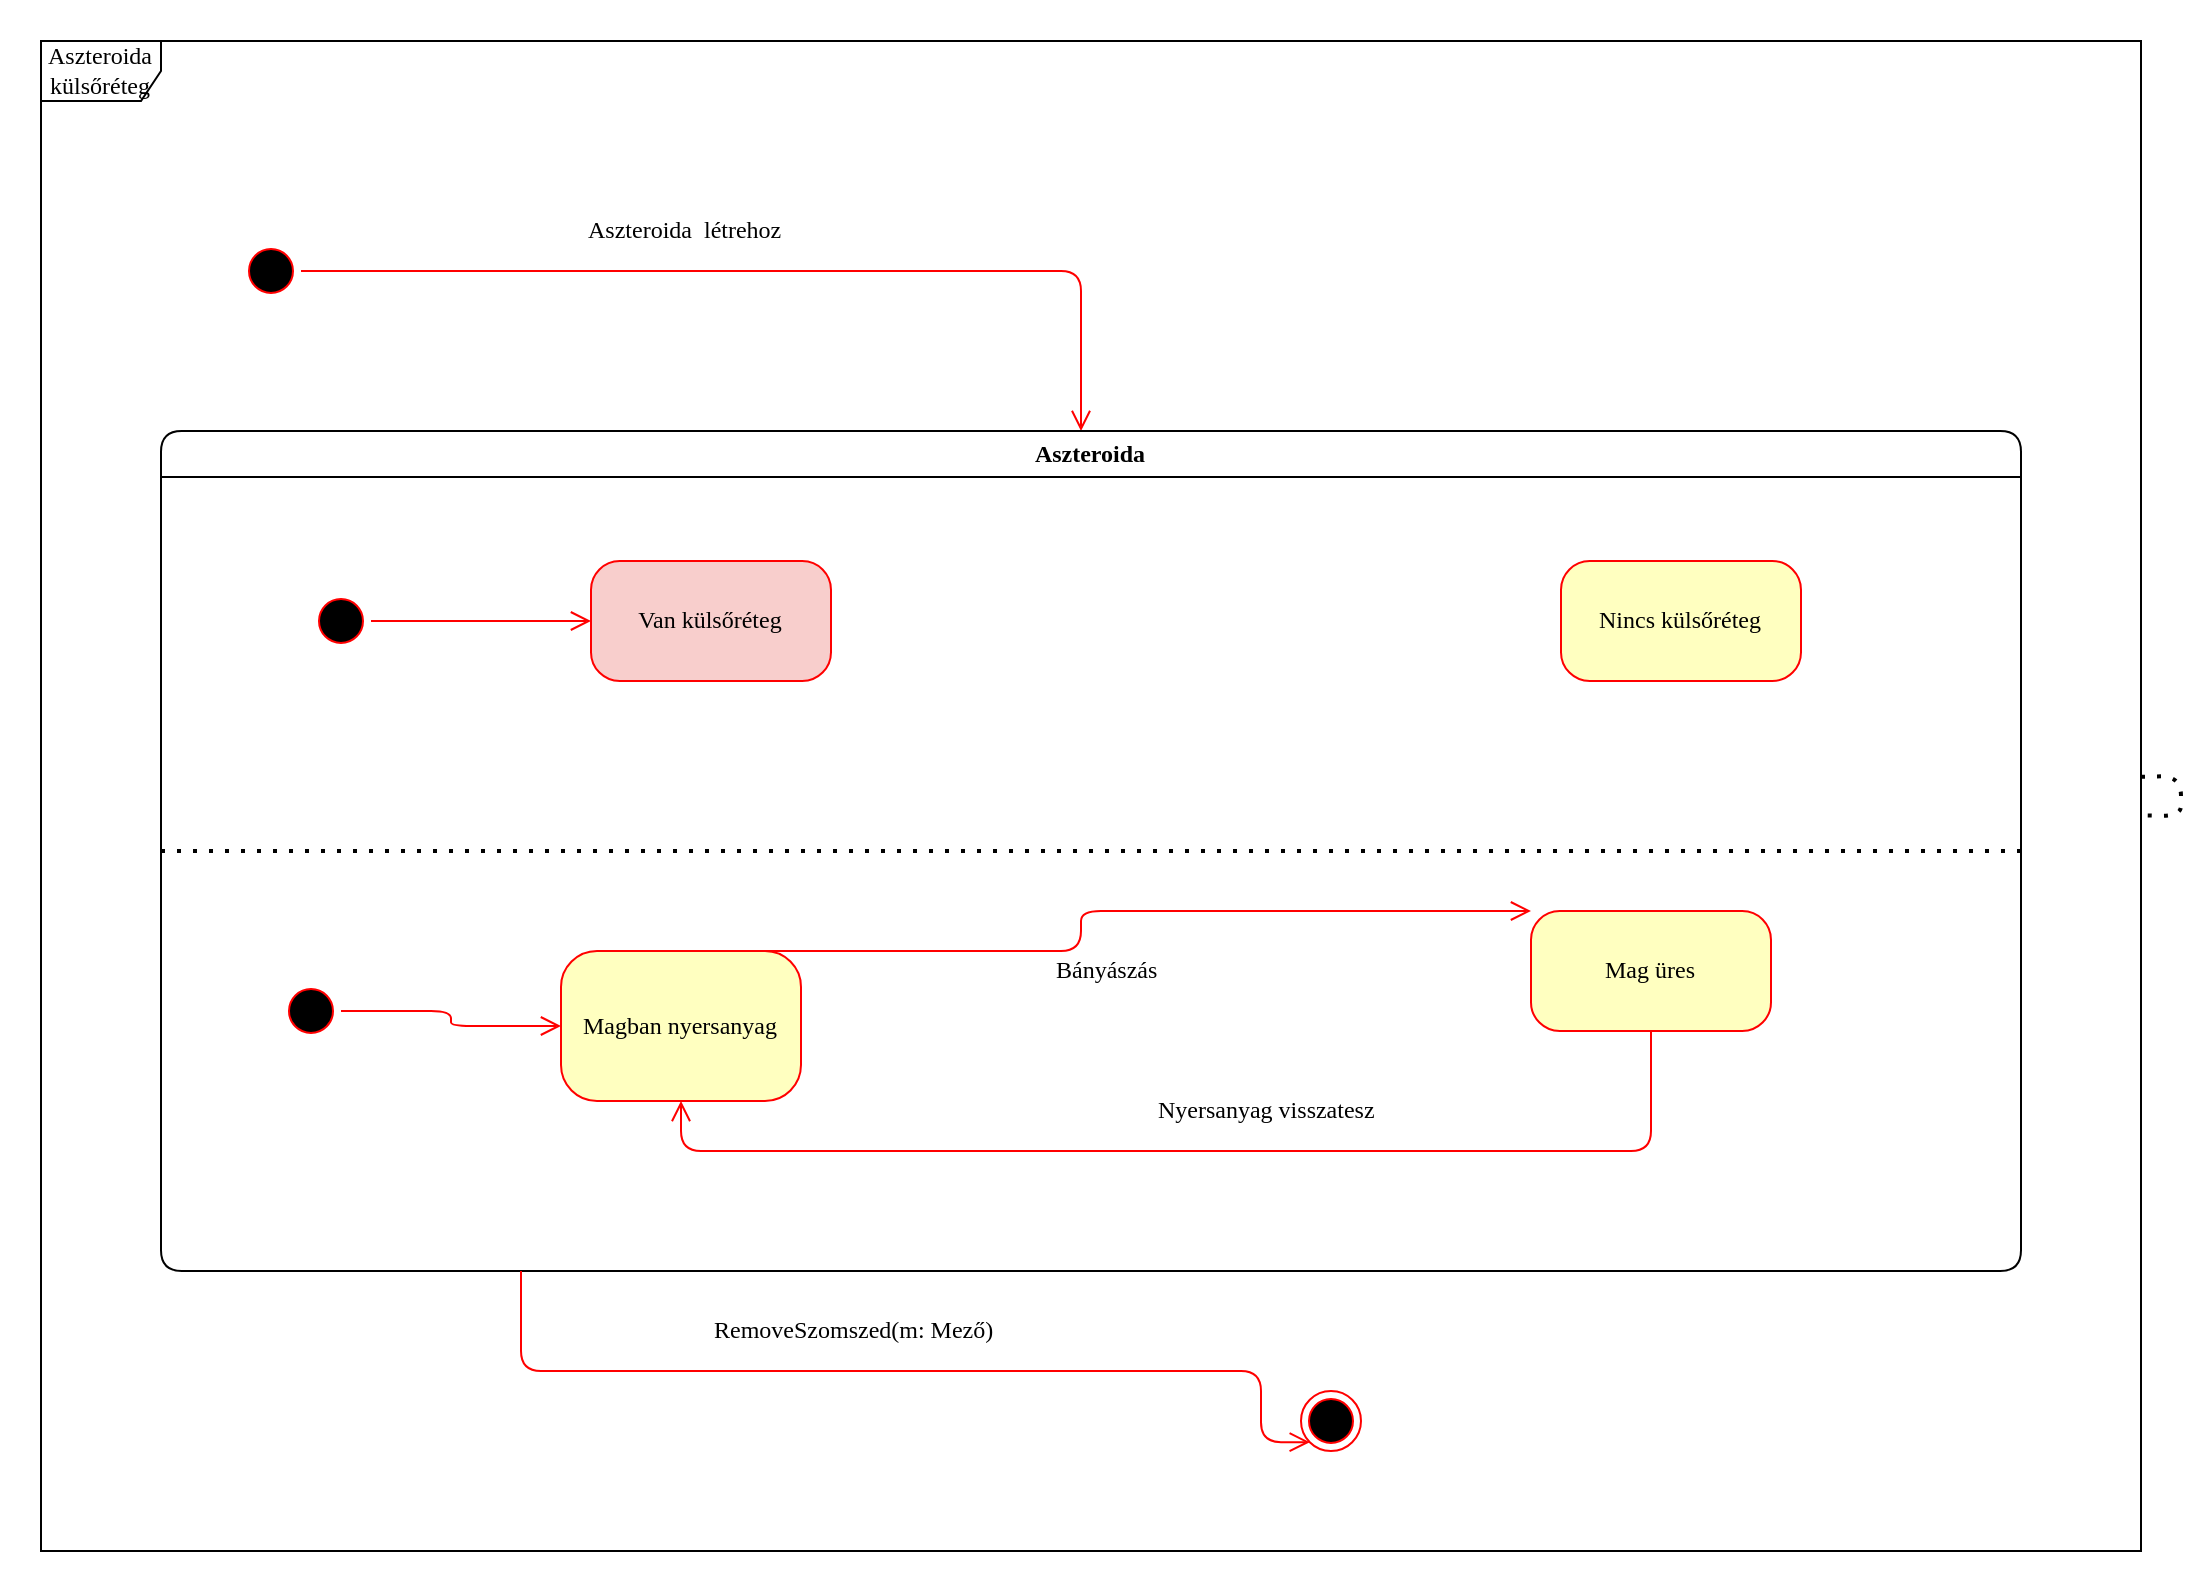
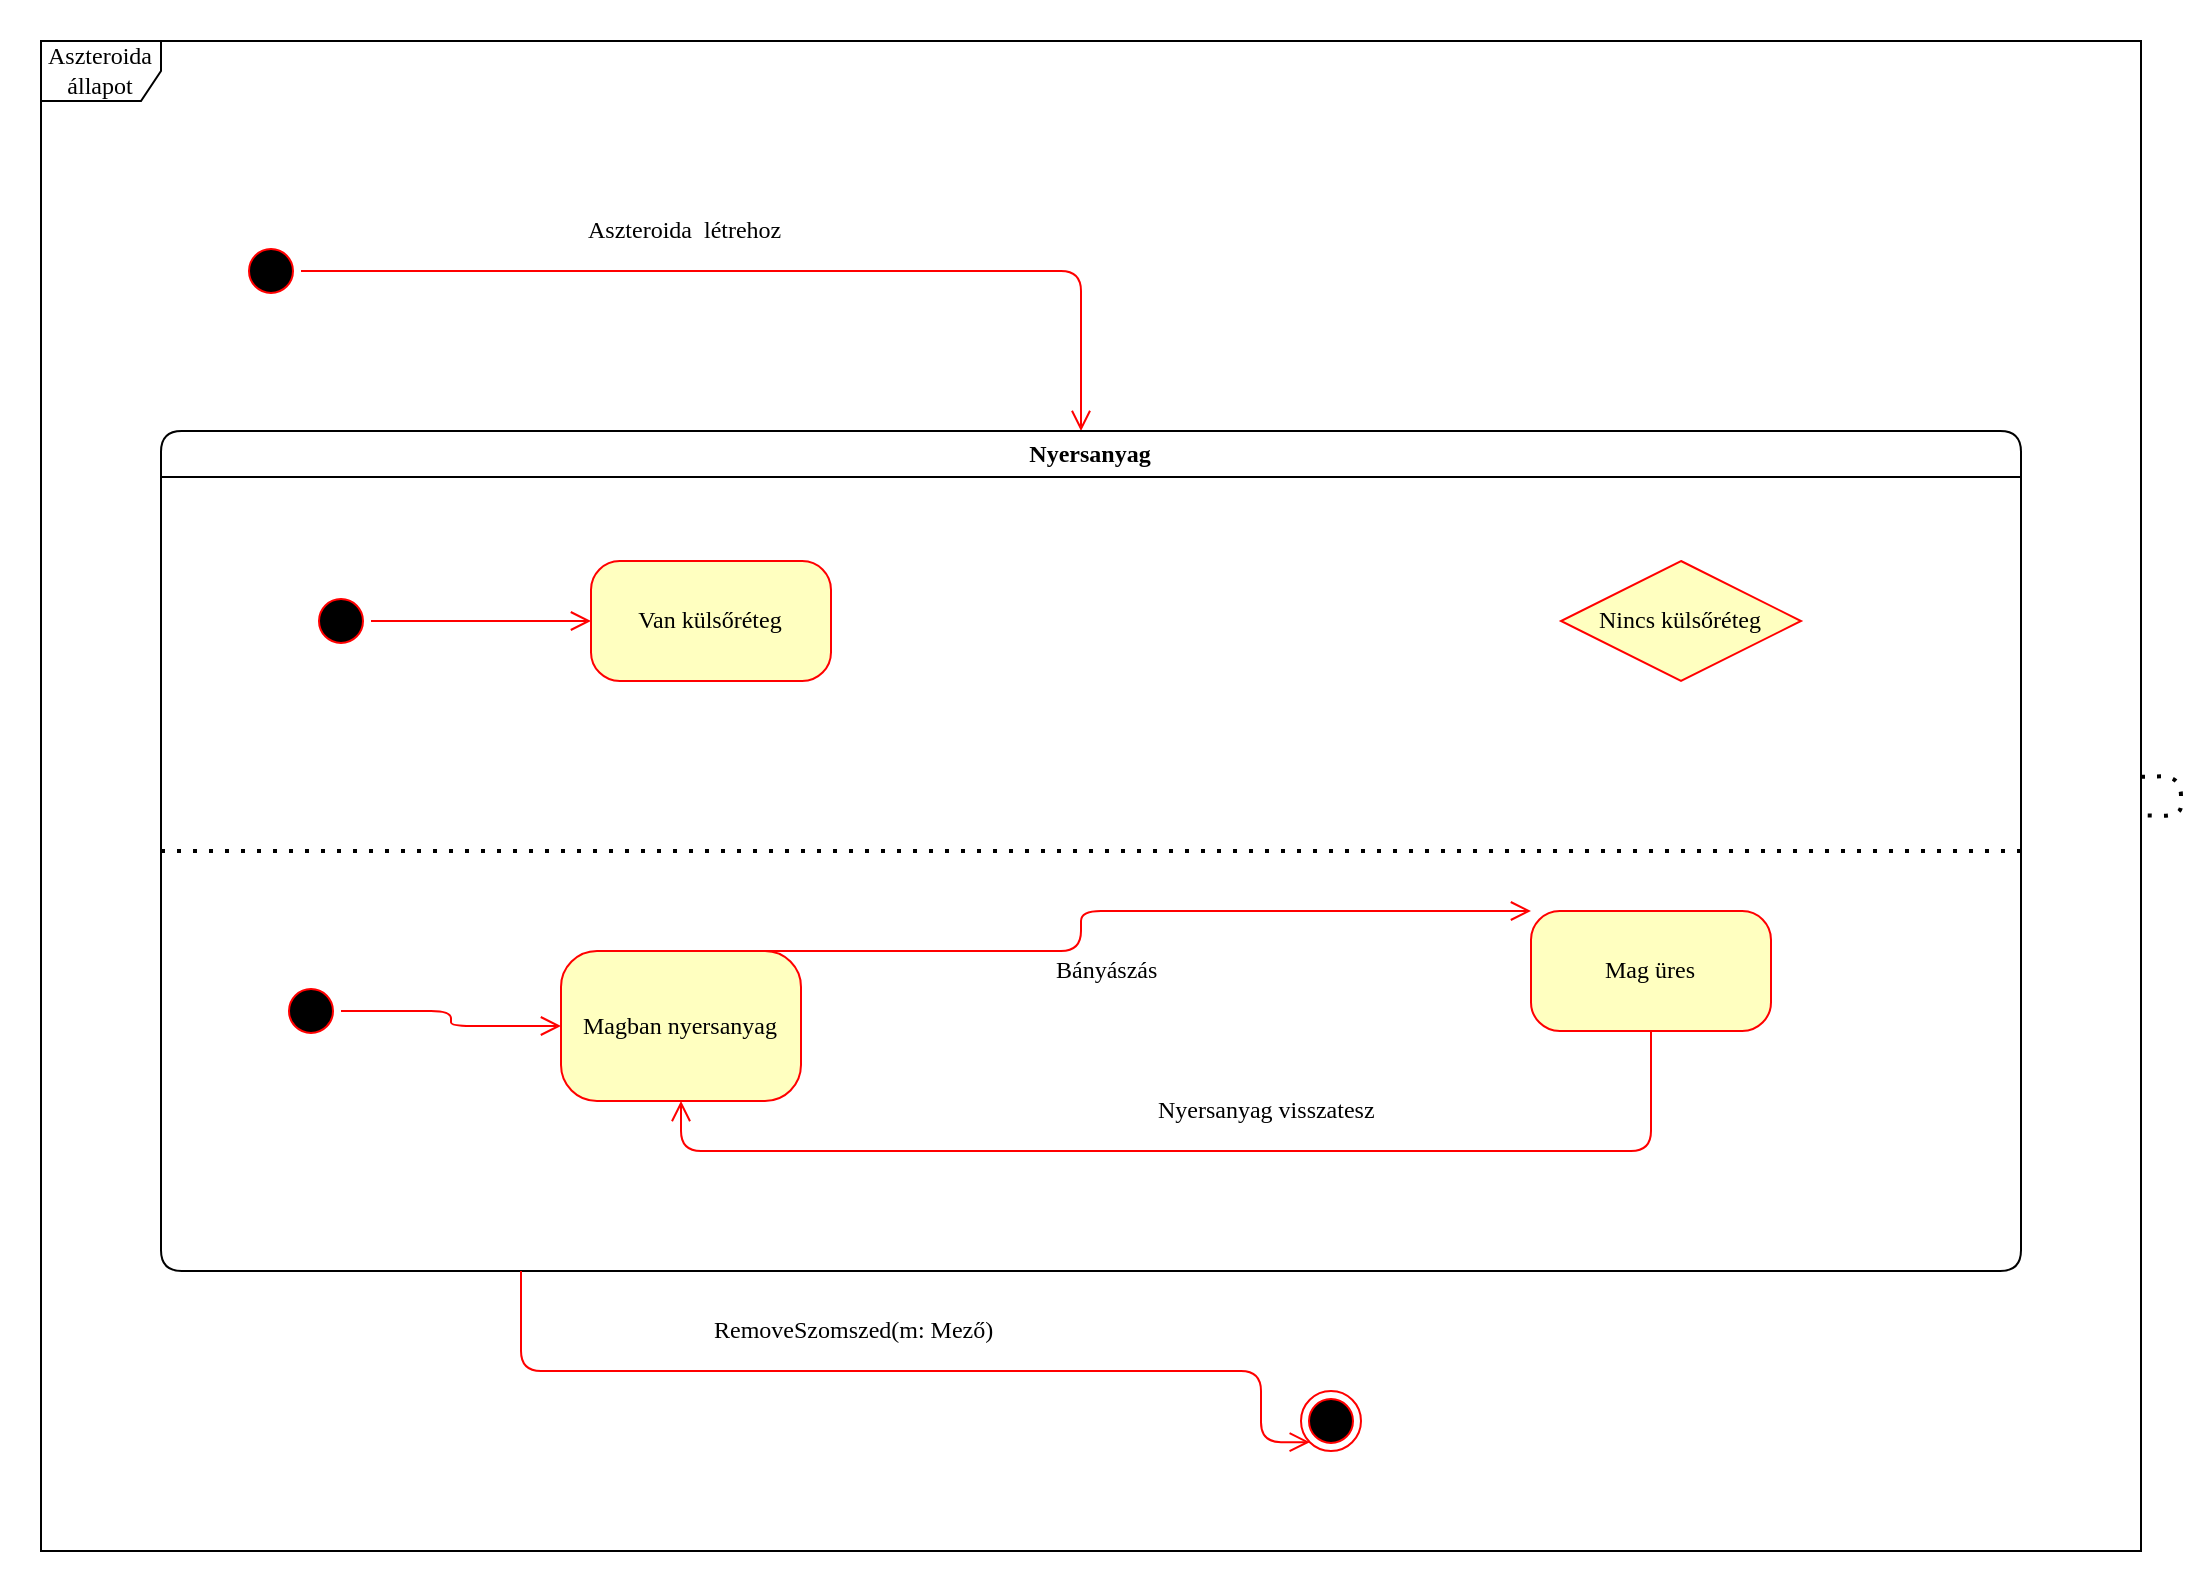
  <mxCell id="0" />
  <mxCell id="1" parent="0" />
- <mxCell id="2" value="Aszteroida külsőréteg" style="shape=umlFrame;whiteSpace=wrap;html=1;rounded=1;shadow=0;comic=0;labelBackgroundColor=none;strokeWidth=1;fontFamily=Verdana;fontSize=12;align=center;" vertex="1" parent="1"><mxGeometry x="20" y="20" width="1050" height="755" as="geometry" /></mxCell>
+ <mxCell id="2" value="Aszteroida állapot" style="shape=umlFrame;whiteSpace=wrap;html=1;rounded=1;shadow=0;comic=0;labelBackgroundColor=none;strokeWidth=1;fontFamily=Verdana;fontSize=12;align=center;" vertex="1" parent="1"><mxGeometry x="20" y="20" width="1050" height="755" as="geometry" /></mxCell>
  <mxCell id="3" value="" style="endArrow=none;dashed=1;html=1;dashPattern=1 3;strokeWidth=2;" edge="1" parent="1" source="2" target="2"><mxGeometry width="50" height="50" relative="1" as="geometry"><mxPoint x="380" y="485" as="sourcePoint" /><mxPoint x="430" y="435" as="targetPoint" /></mxGeometry></mxCell>
  <mxCell id="4" value="" style="ellipse;html=1;shape=startState;fillColor=#000000;strokeColor=#ff0000;rounded=1;shadow=0;comic=0;labelBackgroundColor=none;fontFamily=Verdana;fontSize=12;fontColor=#000000;align=center;direction=south;" vertex="1" parent="1"><mxGeometry x="120" y="120" width="30" height="30" as="geometry" /></mxCell>
  <mxCell id="5" value="Aszteroida&amp;nbsp; létrehoz" style="edgeStyle=orthogonalEdgeStyle;html=1;labelBackgroundColor=none;endArrow=open;endSize=8;strokeColor=#ff0000;fontFamily=Verdana;fontSize=12;align=left;" edge="1" parent="1" source="4"><mxGeometry x="-0.394" y="20" relative="1" as="geometry"><Array as="points"><mxPoint x="540" y="135" /><mxPoint x="540" y="215" /></Array><mxPoint as="offset" /><mxPoint x="540" y="215" as="targetPoint" /></mxGeometry></mxCell>
- <mxCell id="6" value="Nincs külsőréteg" style="rounded=1;whiteSpace=wrap;html=1;arcSize=24;fillColor=#ffffc0;strokeColor=#ff0000;shadow=0;comic=0;labelBackgroundColor=none;fontFamily=Verdana;fontSize=12;fontColor=#000000;align=center;" vertex="1" parent="1"><mxGeometry x="780" y="280" width="120" height="60" as="geometry" /></mxCell>
+ <mxCell id="6" value="Nincs külsőréteg" style="rhombus;whiteSpace=wrap;html=1;arcSize=24;fillColor=#ffffc0;strokeColor=#ff0000;shadow=0;comic=0;labelBackgroundColor=none;fontFamily=Verdana;fontSize=12;fontColor=#000000;align=center;" vertex="1" parent="1"><mxGeometry x="780" y="280" width="120" height="60" as="geometry" /></mxCell>
  <mxCell id="7" value="" style="endArrow=none;dashed=1;html=1;dashPattern=1 3;strokeWidth=2;exitX=0;exitY=0.5;exitDx=0;exitDy=0;entryX=1;entryY=0.5;entryDx=0;entryDy=0;" edge="1" parent="1" source="8" target="8"><mxGeometry width="50" height="50" relative="1" as="geometry"><mxPoint x="380" y="485" as="sourcePoint" /><mxPoint x="430" y="435" as="targetPoint" /></mxGeometry></mxCell>
- <mxCell id="8" value="Aszteroida" style="swimlane;whiteSpace=wrap;html=1;rounded=1;shadow=0;comic=0;labelBackgroundColor=none;strokeWidth=1;fontFamily=Verdana;fontSize=12;align=center;" vertex="1" parent="1"><mxGeometry x="80" y="215" width="930" height="420" as="geometry" /></mxCell>
+ <mxCell id="8" value="Nyersanyag" style="swimlane;whiteSpace=wrap;html=1;rounded=1;shadow=0;comic=0;labelBackgroundColor=none;strokeWidth=1;fontFamily=Verdana;fontSize=12;align=center;" vertex="1" parent="1"><mxGeometry x="80" y="215" width="930" height="420" as="geometry" /></mxCell>
  <mxCell id="9" style="edgeStyle=elbowEdgeStyle;html=1;labelBackgroundColor=none;endArrow=open;endSize=8;strokeColor=#ff0000;fontFamily=Verdana;fontSize=12;align=left;" edge="1" parent="8" source="10" target="11"><mxGeometry relative="1" as="geometry" /></mxCell>
  <mxCell id="10" value="" style="ellipse;html=1;shape=startState;fillColor=#000000;strokeColor=#ff0000;rounded=1;shadow=0;comic=0;labelBackgroundColor=none;fontFamily=Verdana;fontSize=12;fontColor=#000000;align=center;direction=south;" vertex="1" parent="8"><mxGeometry x="75" y="80" width="30" height="30" as="geometry" /></mxCell>
- <mxCell id="11" value="Van külsőréteg" style="rounded=1;whiteSpace=wrap;html=1;arcSize=24;fillColor=#f8cecc;strokeColor=#ff0000;shadow=0;comic=0;labelBackgroundColor=none;fontFamily=Verdana;fontSize=12;fontColor=#000000;align=center;" vertex="1" parent="8"><mxGeometry x="215" y="65" width="120" height="60" as="geometry" /></mxCell>
+ <mxCell id="11" value="Van külsőréteg" style="rounded=1;whiteSpace=wrap;html=1;arcSize=24;fillColor=#ffffc0;strokeColor=#ff0000;shadow=0;comic=0;labelBackgroundColor=none;fontFamily=Verdana;fontSize=12;fontColor=#000000;align=center;" vertex="1" parent="8"><mxGeometry x="215" y="65" width="120" height="60" as="geometry" /></mxCell>
  <mxCell id="12" value="Bányászás" style="edgeStyle=elbowEdgeStyle;html=1;labelBackgroundColor=none;endArrow=open;endSize=8;strokeColor=#ff0000;fontFamily=Verdana;fontSize=12;align=left;exitX=0.5;exitY=0;exitDx=0;exitDy=0;" edge="1" parent="1" source="16" target="13"><mxGeometry x="-0.162" y="-10" relative="1" as="geometry"><mxPoint x="465" y="505" as="targetPoint" /><Array as="points"><mxPoint x="540" y="455" /></Array><mxPoint as="offset" /></mxGeometry></mxCell>
  <mxCell id="13" value="Mag üres" style="rounded=1;whiteSpace=wrap;html=1;arcSize=24;fillColor=#ffffc0;strokeColor=#ff0000;shadow=0;comic=0;labelBackgroundColor=none;fontFamily=Verdana;fontSize=12;fontColor=#000000;align=center;" vertex="1" parent="1"><mxGeometry x="765" y="455" width="120" height="60" as="geometry" /></mxCell>
  <mxCell id="14" style="edgeStyle=elbowEdgeStyle;html=1;labelBackgroundColor=none;endArrow=open;endSize=8;strokeColor=#ff0000;fontFamily=Verdana;fontSize=12;align=left;" edge="1" parent="1" source="15" target="16"><mxGeometry relative="1" as="geometry" /></mxCell>
  <mxCell id="15" value="" style="ellipse;html=1;shape=startState;fillColor=#000000;strokeColor=#ff0000;rounded=1;shadow=0;comic=0;labelBackgroundColor=none;fontFamily=Verdana;fontSize=12;fontColor=#000000;align=center;direction=south;" vertex="1" parent="1"><mxGeometry x="140" y="490" width="30" height="30" as="geometry" /></mxCell>
  <mxCell id="16" value="Magban nyersanyag" style="rounded=1;whiteSpace=wrap;html=1;arcSize=24;fillColor=#ffffc0;strokeColor=#ff0000;shadow=0;comic=0;labelBackgroundColor=none;fontFamily=Verdana;fontSize=12;fontColor=#000000;align=center;" vertex="1" parent="1"><mxGeometry x="280" y="475" width="120" height="75" as="geometry" /></mxCell>
  <mxCell id="17" value="Nyersanyag visszatesz" style="edgeStyle=elbowEdgeStyle;html=1;labelBackgroundColor=none;endArrow=open;endSize=8;strokeColor=#ff0000;fontFamily=Verdana;fontSize=12;align=left;exitX=0.5;exitY=1;exitDx=0;exitDy=0;entryX=0.5;entryY=1;entryDx=0;entryDy=0;" edge="1" parent="1" source="13" target="16"><mxGeometry x="0.08" y="-20" relative="1" as="geometry"><mxPoint x="825" y="565" as="targetPoint" /><Array as="points"><mxPoint x="580" y="575" /></Array><mxPoint as="offset" /><mxPoint x="340" y="565" as="sourcePoint" /></mxGeometry></mxCell>
  <mxCell id="18" value="RemoveSzomszed(m: Mező)" style="edgeStyle=orthogonalEdgeStyle;html=1;labelBackgroundColor=none;endArrow=open;endSize=8;strokeColor=#ff0000;fontFamily=Verdana;fontSize=12;align=left;entryX=0;entryY=1;entryDx=0;entryDy=0;" edge="1" parent="1" target="19"><mxGeometry x="-0.394" y="20" relative="1" as="geometry"><Array as="points"><mxPoint x="260" y="685" /><mxPoint x="630" y="685" /><mxPoint x="630" y="721" /></Array><mxPoint as="offset" /><mxPoint x="260" y="635" as="sourcePoint" /><mxPoint x="630" y="765" as="targetPoint" /></mxGeometry></mxCell>
  <mxCell id="19" value="" style="ellipse;html=1;shape=endState;fillColor=#000000;strokeColor=#ff0000;rounded=1;shadow=0;comic=0;labelBackgroundColor=none;fontFamily=Verdana;fontSize=12;fontColor=#000000;align=center;" vertex="1" parent="1"><mxGeometry x="650" y="695" width="30" height="30" as="geometry" /></mxCell>
